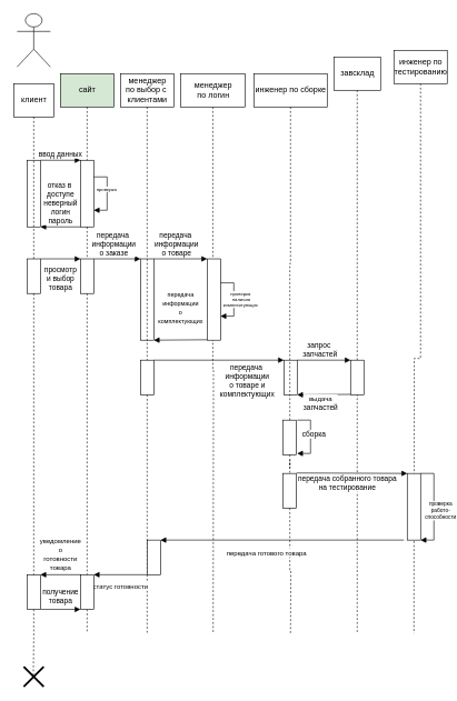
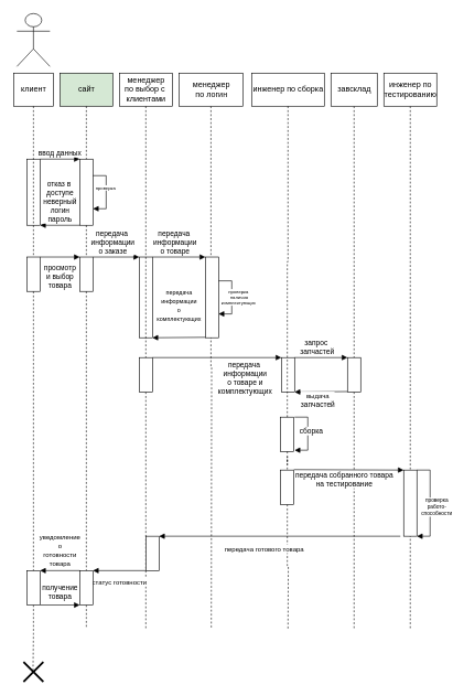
  <mxCell id="0" />
  <mxCell id="1" parent="0" />
  <mxCell id="2" value="" style="shape=umlActor;verticalLabelPosition=bottom;verticalAlign=top;html=1;outlineConnect=0;" parent="1" vertex="1"><mxGeometry x="25" y="20" width="50" height="80" as="geometry" /></mxCell>
  <mxCell id="3" style="edgeStyle=orthogonalEdgeStyle;rounded=0;orthogonalLoop=1;jettySize=auto;html=1;dashed=1;endArrow=none;endFill=0;startArrow=none;" parent="1" source="34" edge="1"><mxGeometry relative="1" as="geometry"><mxPoint x="220" y="950" as="targetPoint" /></mxGeometry></mxCell>
  <mxCell id="4" value="менеджер&lt;br&gt;по выбор с&amp;nbsp;&lt;br&gt;клиентами" style="html=1;" parent="1" vertex="1"><mxGeometry x="180" y="110" width="80" height="50" as="geometry" /></mxCell>
  <mxCell id="5" style="edgeStyle=orthogonalEdgeStyle;rounded=0;orthogonalLoop=1;jettySize=auto;html=1;dashed=1;endArrow=none;endFill=0;" parent="1" source="6" edge="1"><mxGeometry relative="1" as="geometry"><mxPoint x="319" y="950" as="targetPoint" /></mxGeometry></mxCell>
  <mxCell id="6" value="менеджер&lt;br&gt;по логин" style="html=1;" parent="1" vertex="1"><mxGeometry x="270" y="110" width="97" height="50" as="geometry" /></mxCell>
  <mxCell id="7" style="edgeStyle=orthogonalEdgeStyle;rounded=0;orthogonalLoop=1;jettySize=auto;html=1;dashed=1;endArrow=none;endFill=0;" parent="1" source="8" edge="1"><mxGeometry relative="1" as="geometry"><mxPoint x="620" y="950" as="targetPoint" /></mxGeometry></mxCell>
- <mxCell id="8" value="инженер по&lt;br&gt;тестированию" style="html=1;" parent="1" vertex="1"><mxGeometry x="590" y="75" width="80" height="50" as="geometry" /></mxCell>
+ <mxCell id="8" value="инженер по&lt;br&gt;тестированию" style="html=1;" parent="1" vertex="1"><mxGeometry x="580" y="110" width="80" height="50" as="geometry" /></mxCell>
  <mxCell id="9" style="edgeStyle=orthogonalEdgeStyle;rounded=0;orthogonalLoop=1;jettySize=auto;html=1;dashed=1;endArrow=none;endFill=0;" parent="1" source="10" edge="1"><mxGeometry relative="1" as="geometry"><mxPoint x="535" y="950" as="targetPoint" /></mxGeometry></mxCell>
- <mxCell id="10" value="завсклад" style="html=1;" parent="1" vertex="1"><mxGeometry x="500" y="85" width="70" height="50" as="geometry" /></mxCell>
+ <mxCell id="10" value="завсклад" style="html=1;" parent="1" vertex="1"><mxGeometry x="500" y="110" width="70" height="50" as="geometry" /></mxCell>
  <mxCell id="11" style="edgeStyle=orthogonalEdgeStyle;rounded=0;orthogonalLoop=1;jettySize=auto;html=1;dashed=1;endArrow=none;endFill=0;startArrow=none;" parent="1" source="44" edge="1"><mxGeometry relative="1" as="geometry"><mxPoint x="435" y="950" as="targetPoint" /></mxGeometry></mxCell>
- <mxCell id="12" value="инженер по сборке" style="html=1;" parent="1" vertex="1"><mxGeometry x="380" y="110" width="110" height="50" as="geometry" /></mxCell>
+ <mxCell id="12" value="инженер по сборка" style="html=1;" parent="1" vertex="1"><mxGeometry x="380" y="110" width="110" height="50" as="geometry" /></mxCell>
  <mxCell id="13" style="edgeStyle=orthogonalEdgeStyle;rounded=0;orthogonalLoop=1;jettySize=auto;html=1;dashed=1;endArrow=none;endFill=0;startArrow=none;entryX=0.477;entryY=0.536;entryDx=0;entryDy=0;entryPerimeter=0;" parent="1" source="54" target="58" edge="1"><mxGeometry relative="1" as="geometry"><mxPoint x="50" y="940" as="targetPoint" /></mxGeometry></mxCell>
- <mxCell id="14" value="клиент" style="html=1;" parent="1" vertex="1"><mxGeometry x="20" y="125" width="60" height="50" as="geometry" /></mxCell>
+ <mxCell id="14" value="клиент" style="html=1;" parent="1" vertex="1"><mxGeometry x="20" y="110" width="60" height="50" as="geometry" /></mxCell>
  <mxCell id="15" style="edgeStyle=orthogonalEdgeStyle;rounded=0;orthogonalLoop=1;jettySize=auto;html=1;dashed=1;endArrow=none;endFill=0;startArrow=none;" parent="1" source="52" edge="1"><mxGeometry relative="1" as="geometry"><mxPoint x="130" y="950" as="targetPoint" /></mxGeometry></mxCell>
  <mxCell id="16" value="сайт" style="html=1;fillColor=#d5e8d4;" parent="1" vertex="1"><mxGeometry x="90" y="110" width="80" height="50" as="geometry" /></mxCell>
  <mxCell id="17" value="" style="rounded=0;whiteSpace=wrap;html=1;" parent="1" vertex="1"><mxGeometry x="40" y="240" width="20" height="100" as="geometry" /></mxCell>
  <mxCell id="18" value="" style="rounded=0;whiteSpace=wrap;html=1;" parent="1" vertex="1"><mxGeometry x="120" y="240" width="20" height="100" as="geometry" /></mxCell>
  <mxCell id="19" value="" style="edgeStyle=orthogonalEdgeStyle;rounded=0;orthogonalLoop=1;jettySize=auto;html=1;dashed=1;endArrow=none;endFill=0;" parent="1" source="16" target="18" edge="1"><mxGeometry relative="1" as="geometry"><mxPoint x="130" y="930" as="targetPoint" /><mxPoint x="130" y="160" as="sourcePoint" /></mxGeometry></mxCell>
  <mxCell id="20" value="ввод данных" style="html=1;verticalAlign=bottom;endArrow=block;rounded=0;" parent="1" edge="1"><mxGeometry width="80" relative="1" as="geometry"><mxPoint x="60" y="240" as="sourcePoint" /><mxPoint x="120" y="240" as="targetPoint" /></mxGeometry></mxCell>
  <mxCell id="21" value="отказ в&amp;nbsp;&lt;br&gt;доступе&lt;br&gt;неверный&lt;br&gt;логин &lt;br&gt;пароль" style="html=1;verticalAlign=bottom;endArrow=block;rounded=0;exitX=0;exitY=1;exitDx=0;exitDy=0;entryX=1;entryY=1;entryDx=0;entryDy=0;" parent="1" source="18" target="17" edge="1"><mxGeometry width="80" relative="1" as="geometry"><mxPoint x="-10" y="290" as="sourcePoint" /><mxPoint x="70" y="290" as="targetPoint" /></mxGeometry></mxCell>
  <mxCell id="22" value="проверка&amp;nbsp;" style="html=1;verticalAlign=bottom;endArrow=block;rounded=0;fontSize=7;entryX=1;entryY=0.75;entryDx=0;entryDy=0;" parent="1" edge="1"><mxGeometry width="80" relative="1" as="geometry"><mxPoint x="140" y="265" as="sourcePoint" /><mxPoint x="140" y="315" as="targetPoint" /><Array as="points"><mxPoint x="160" y="265" /><mxPoint x="160" y="315" /></Array><mxPoint as="offset" /></mxGeometry></mxCell>
  <mxCell id="23" value="" style="rounded=0;whiteSpace=wrap;html=1;" parent="1" vertex="1"><mxGeometry x="40" y="388" width="20" height="52" as="geometry" /></mxCell>
  <mxCell id="24" value="" style="edgeStyle=orthogonalEdgeStyle;rounded=0;orthogonalLoop=1;jettySize=auto;html=1;dashed=1;endArrow=none;endFill=0;" parent="1" source="14" target="23" edge="1"><mxGeometry relative="1" as="geometry"><mxPoint x="50" y="940" as="targetPoint" /><mxPoint x="50" y="160" as="sourcePoint" /></mxGeometry></mxCell>
  <mxCell id="25" value="" style="rounded=0;whiteSpace=wrap;html=1;" parent="1" vertex="1"><mxGeometry x="120" y="388" width="20" height="52" as="geometry" /></mxCell>
  <mxCell id="26" value="" style="edgeStyle=orthogonalEdgeStyle;rounded=0;orthogonalLoop=1;jettySize=auto;html=1;dashed=1;endArrow=none;endFill=0;startArrow=none;" parent="1" source="18" target="25" edge="1"><mxGeometry relative="1" as="geometry"><mxPoint x="130" y="930" as="targetPoint" /><mxPoint x="130" y="340" as="sourcePoint" /></mxGeometry></mxCell>
  <mxCell id="27" value="просмотр&lt;br&gt;и выбор &lt;br&gt;товара&lt;br&gt;" style="html=1;verticalAlign=bottom;endArrow=block;rounded=0;" parent="1" edge="1"><mxGeometry y="-52" width="80" relative="1" as="geometry"><mxPoint x="60" y="388" as="sourcePoint" /><mxPoint x="120" y="388" as="targetPoint" /><mxPoint as="offset" /></mxGeometry></mxCell>
  <mxCell id="28" value="" style="rounded=0;whiteSpace=wrap;html=1;" parent="1" vertex="1"><mxGeometry x="210" y="388" width="20" height="122" as="geometry" /></mxCell>
  <mxCell id="29" value="передача&amp;nbsp;&lt;br&gt;информации&lt;br&gt;о заказе" style="html=1;verticalAlign=bottom;endArrow=block;rounded=0;entryX=0;entryY=0;entryDx=0;entryDy=0;" parent="1" target="28" edge="1"><mxGeometry x="-0.143" width="80" relative="1" as="geometry"><mxPoint x="140" y="388" as="sourcePoint" /><mxPoint x="200" y="388" as="targetPoint" /><mxPoint as="offset" /></mxGeometry></mxCell>
  <mxCell id="30" value="" style="rounded=0;whiteSpace=wrap;html=1;" parent="1" vertex="1"><mxGeometry x="310" y="388" width="20" height="122" as="geometry" /></mxCell>
  <mxCell id="31" value="передача&amp;nbsp;&lt;br&gt;информации&lt;br&gt;о товаре" style="html=1;verticalAlign=bottom;endArrow=block;rounded=0;entryX=0;entryY=0;entryDx=0;entryDy=0;" parent="1" target="30" edge="1"><mxGeometry x="-0.143" width="80" relative="1" as="geometry"><mxPoint x="230" y="388" as="sourcePoint" /><mxPoint x="300" y="388" as="targetPoint" /><mxPoint as="offset" /></mxGeometry></mxCell>
  <mxCell id="32" value="&lt;font style=&quot;font-size: 9px;&quot;&gt;передача&lt;br&gt;информации&lt;br&gt;о&lt;br&gt;комплектующих&lt;/font&gt;" style="html=1;verticalAlign=bottom;endArrow=block;rounded=0;exitX=0;exitY=1;exitDx=0;exitDy=0;entryX=1;entryY=1;entryDx=0;entryDy=0;" parent="1" target="28" edge="1"><mxGeometry x="-0.004" y="-20" width="80" relative="1" as="geometry"><mxPoint x="310" y="509.35" as="sourcePoint" /><mxPoint x="250" y="509.35" as="targetPoint" /><mxPoint as="offset" /></mxGeometry></mxCell>
  <mxCell id="33" value="проверка&lt;br&gt;&amp;nbsp;наличия&lt;br&gt;комплектующих" style="html=1;verticalAlign=bottom;endArrow=block;rounded=0;fontSize=7;entryX=1;entryY=0.75;entryDx=0;entryDy=0;" parent="1" edge="1"><mxGeometry x="0.333" y="10" width="80" relative="1" as="geometry"><mxPoint x="330" y="424" as="sourcePoint" /><mxPoint x="330" y="474" as="targetPoint" /><Array as="points"><mxPoint x="350" y="424" /><mxPoint x="350" y="474" /></Array><mxPoint as="offset" /></mxGeometry></mxCell>
  <mxCell id="34" value="" style="rounded=0;whiteSpace=wrap;html=1;" parent="1" vertex="1"><mxGeometry x="210" y="540" width="20" height="52" as="geometry" /></mxCell>
  <mxCell id="35" value="" style="edgeStyle=orthogonalEdgeStyle;rounded=0;orthogonalLoop=1;jettySize=auto;html=1;dashed=1;endArrow=none;endFill=0;" parent="1" source="4" target="34" edge="1"><mxGeometry relative="1" as="geometry"><mxPoint x="220" y="950" as="targetPoint" /><mxPoint x="220" y="160" as="sourcePoint" /></mxGeometry></mxCell>
  <mxCell id="36" value="" style="rounded=0;whiteSpace=wrap;html=1;" parent="1" vertex="1"><mxGeometry x="425" y="540" width="20" height="52" as="geometry" /></mxCell>
  <mxCell id="37" value="передача&amp;nbsp;&lt;br&gt;информации&lt;br&gt;о товаре и &lt;br&gt;комплектующих" style="html=1;verticalAlign=bottom;endArrow=block;rounded=0;entryX=0;entryY=0;entryDx=0;entryDy=0;" parent="1" target="36" edge="1"><mxGeometry x="0.436" y="-60" width="80" relative="1" as="geometry"><mxPoint x="230" y="540" as="sourcePoint" /><mxPoint x="310" y="540" as="targetPoint" /><mxPoint as="offset" /></mxGeometry></mxCell>
  <mxCell id="38" value="" style="rounded=0;whiteSpace=wrap;html=1;" parent="1" vertex="1"><mxGeometry x="525" y="540" width="20" height="52" as="geometry" /></mxCell>
  <mxCell id="39" value="запрос&amp;nbsp;&lt;br&gt;запчастей" style="html=1;verticalAlign=bottom;endArrow=block;rounded=0;entryX=0;entryY=0;entryDx=0;entryDy=0;" parent="1" edge="1"><mxGeometry x="-0.143" width="80" relative="1" as="geometry"><mxPoint x="445" y="540" as="sourcePoint" /><mxPoint x="525" y="540" as="targetPoint" /><mxPoint as="offset" /></mxGeometry></mxCell>
  <mxCell id="40" value="&lt;font size=&quot;1&quot;&gt;выдача&lt;br&gt;&lt;/font&gt;запчастей" style="html=1;verticalAlign=bottom;endArrow=block;rounded=0;exitX=0;exitY=1;exitDx=0;exitDy=0;entryX=1;entryY=1;entryDx=0;entryDy=0;" parent="1" edge="1"><mxGeometry x="0.131" y="28" width="80" relative="1" as="geometry"><mxPoint x="525" y="591.35" as="sourcePoint" /><mxPoint x="445" y="592" as="targetPoint" /><mxPoint as="offset" /></mxGeometry></mxCell>
  <mxCell id="41" value="" style="rounded=0;whiteSpace=wrap;html=1;" parent="1" vertex="1"><mxGeometry x="424" y="630" width="20" height="52" as="geometry" /></mxCell>
  <mxCell id="42" value="" style="edgeStyle=orthogonalEdgeStyle;rounded=0;orthogonalLoop=1;jettySize=auto;html=1;dashed=1;endArrow=none;endFill=0;" parent="1" source="12" target="41" edge="1"><mxGeometry relative="1" as="geometry"><mxPoint x="435" y="950" as="targetPoint" /><mxPoint x="435" y="160" as="sourcePoint" /></mxGeometry></mxCell>
  <mxCell id="43" value="&lt;font style=&quot;font-size: 11px;&quot;&gt;сборка&lt;/font&gt;" style="html=1;verticalAlign=bottom;endArrow=block;rounded=0;fontSize=7;entryX=1;entryY=0.75;entryDx=0;entryDy=0;" parent="1" edge="1"><mxGeometry x="0.111" y="5" width="80" relative="1" as="geometry"><mxPoint x="445" y="630" as="sourcePoint" /><mxPoint x="445" y="680" as="targetPoint" /><Array as="points"><mxPoint x="465" y="630" /><mxPoint x="465" y="680" /></Array><mxPoint as="offset" /></mxGeometry></mxCell>
  <mxCell id="44" value="" style="rounded=0;whiteSpace=wrap;html=1;" parent="1" vertex="1"><mxGeometry x="424" y="710" width="20" height="52" as="geometry" /></mxCell>
  <mxCell id="45" value="" style="edgeStyle=orthogonalEdgeStyle;rounded=0;orthogonalLoop=1;jettySize=auto;html=1;dashed=1;endArrow=none;endFill=0;startArrow=none;" parent="1" source="41" target="44" edge="1"><mxGeometry relative="1" as="geometry"><mxPoint x="435" y="950" as="targetPoint" /><mxPoint x="434" y="682" as="sourcePoint" /></mxGeometry></mxCell>
  <mxCell id="46" value="" style="rounded=0;whiteSpace=wrap;html=1;" parent="1" vertex="1"><mxGeometry x="610" y="710" width="20" height="100" as="geometry" /></mxCell>
  <mxCell id="47" value="передача собранного товара&lt;br&gt;на тестирование" style="html=1;verticalAlign=bottom;endArrow=block;rounded=0;entryX=0;entryY=0;entryDx=0;entryDy=0;" parent="1" target="46" edge="1"><mxGeometry x="-0.083" y="-30" width="80" relative="1" as="geometry"><mxPoint x="444" y="709.31" as="sourcePoint" /><mxPoint x="524" y="709.31" as="targetPoint" /><mxPoint as="offset" /></mxGeometry></mxCell>
  <mxCell id="48" value="&lt;span style=&quot;font-size: 8px;&quot;&gt;проверка&lt;br&gt;работо-&lt;br&gt;способности&lt;br&gt;&lt;/span&gt;" style="html=1;verticalAlign=bottom;endArrow=block;rounded=0;fontSize=7;entryX=1;entryY=1;entryDx=0;entryDy=0;" parent="1" target="46" edge="1"><mxGeometry x="0.333" y="10" width="80" relative="1" as="geometry"><mxPoint x="630" y="710" as="sourcePoint" /><mxPoint x="630" y="760" as="targetPoint" /><Array as="points"><mxPoint x="650" y="710" /><mxPoint x="650" y="810" /></Array><mxPoint as="offset" /></mxGeometry></mxCell>
  <mxCell id="49" value="" style="rounded=0;whiteSpace=wrap;html=1;" parent="1" vertex="1"><mxGeometry x="220" y="810" width="20" height="52" as="geometry" /></mxCell>
  <mxCell id="50" value="&lt;font size=&quot;1&quot;&gt;передача готового товара&lt;/font&gt;" style="html=1;verticalAlign=bottom;endArrow=block;rounded=0;exitX=0;exitY=1;exitDx=0;exitDy=0;entryX=1;entryY=0;entryDx=0;entryDy=0;" parent="1" target="49" edge="1"><mxGeometry x="0.131" y="28" width="80" relative="1" as="geometry"><mxPoint x="605" y="810" as="sourcePoint" /><mxPoint x="525" y="810.65" as="targetPoint" /><mxPoint as="offset" /></mxGeometry></mxCell>
  <mxCell id="51" value="&lt;font size=&quot;1&quot;&gt;статус готовности&lt;/font&gt;" style="html=1;verticalAlign=bottom;endArrow=block;rounded=0;exitX=0;exitY=1;exitDx=0;exitDy=0;entryX=1;entryY=0;entryDx=0;entryDy=0;" parent="1" source="49" target="52" edge="1"><mxGeometry y="26" width="80" relative="1" as="geometry"><mxPoint x="210" y="862" as="sourcePoint" /><mxPoint x="150" y="860" as="targetPoint" /><mxPoint as="offset" /></mxGeometry></mxCell>
  <mxCell id="52" value="" style="rounded=0;whiteSpace=wrap;html=1;" parent="1" vertex="1"><mxGeometry x="120" y="862" width="20" height="52" as="geometry" /></mxCell>
  <mxCell id="53" value="" style="edgeStyle=orthogonalEdgeStyle;rounded=0;orthogonalLoop=1;jettySize=auto;html=1;dashed=1;endArrow=none;endFill=0;startArrow=none;" parent="1" source="25" target="52" edge="1"><mxGeometry relative="1" as="geometry"><mxPoint x="130" y="930" as="targetPoint" /><mxPoint x="130" y="440" as="sourcePoint" /></mxGeometry></mxCell>
  <mxCell id="54" value="" style="rounded=0;whiteSpace=wrap;html=1;" parent="1" vertex="1"><mxGeometry x="40" y="862" width="20" height="52" as="geometry" /></mxCell>
  <mxCell id="55" value="" style="edgeStyle=orthogonalEdgeStyle;rounded=0;orthogonalLoop=1;jettySize=auto;html=1;dashed=1;endArrow=none;endFill=0;startArrow=none;" parent="1" source="23" target="54" edge="1"><mxGeometry relative="1" as="geometry"><mxPoint x="50" y="940" as="targetPoint" /><mxPoint x="50" y="440" as="sourcePoint" /></mxGeometry></mxCell>
  <mxCell id="56" value="&lt;font size=&quot;1&quot;&gt;уведомление&lt;br&gt;о&lt;br&gt;готовности&lt;br&gt;товара&lt;br&gt;&lt;/font&gt;" style="html=1;verticalAlign=bottom;endArrow=block;rounded=0;entryX=1;entryY=0;entryDx=0;entryDy=0;exitX=0;exitY=0;exitDx=0;exitDy=0;" parent="1" source="52" edge="1"><mxGeometry y="-2" width="80" relative="1" as="geometry"><mxPoint x="76" y="995" as="sourcePoint" /><mxPoint x="60" y="862" as="targetPoint" /><mxPoint as="offset" /></mxGeometry></mxCell>
  <mxCell id="57" value="получение&lt;br&gt;товара" style="html=1;verticalAlign=bottom;endArrow=block;rounded=0;entryX=0;entryY=1;entryDx=0;entryDy=0;" parent="1" target="52" edge="1"><mxGeometry y="4" width="80" relative="1" as="geometry"><mxPoint x="60" y="914" as="sourcePoint" /><mxPoint x="140" y="914" as="targetPoint" /><mxPoint as="offset" /></mxGeometry></mxCell>
  <mxCell id="58" value="" style="shape=umlDestroy;whiteSpace=wrap;html=1;strokeWidth=3;fontSize=8;" parent="1" vertex="1"><mxGeometry x="35" y="1000" width="30" height="30" as="geometry" /></mxCell>
